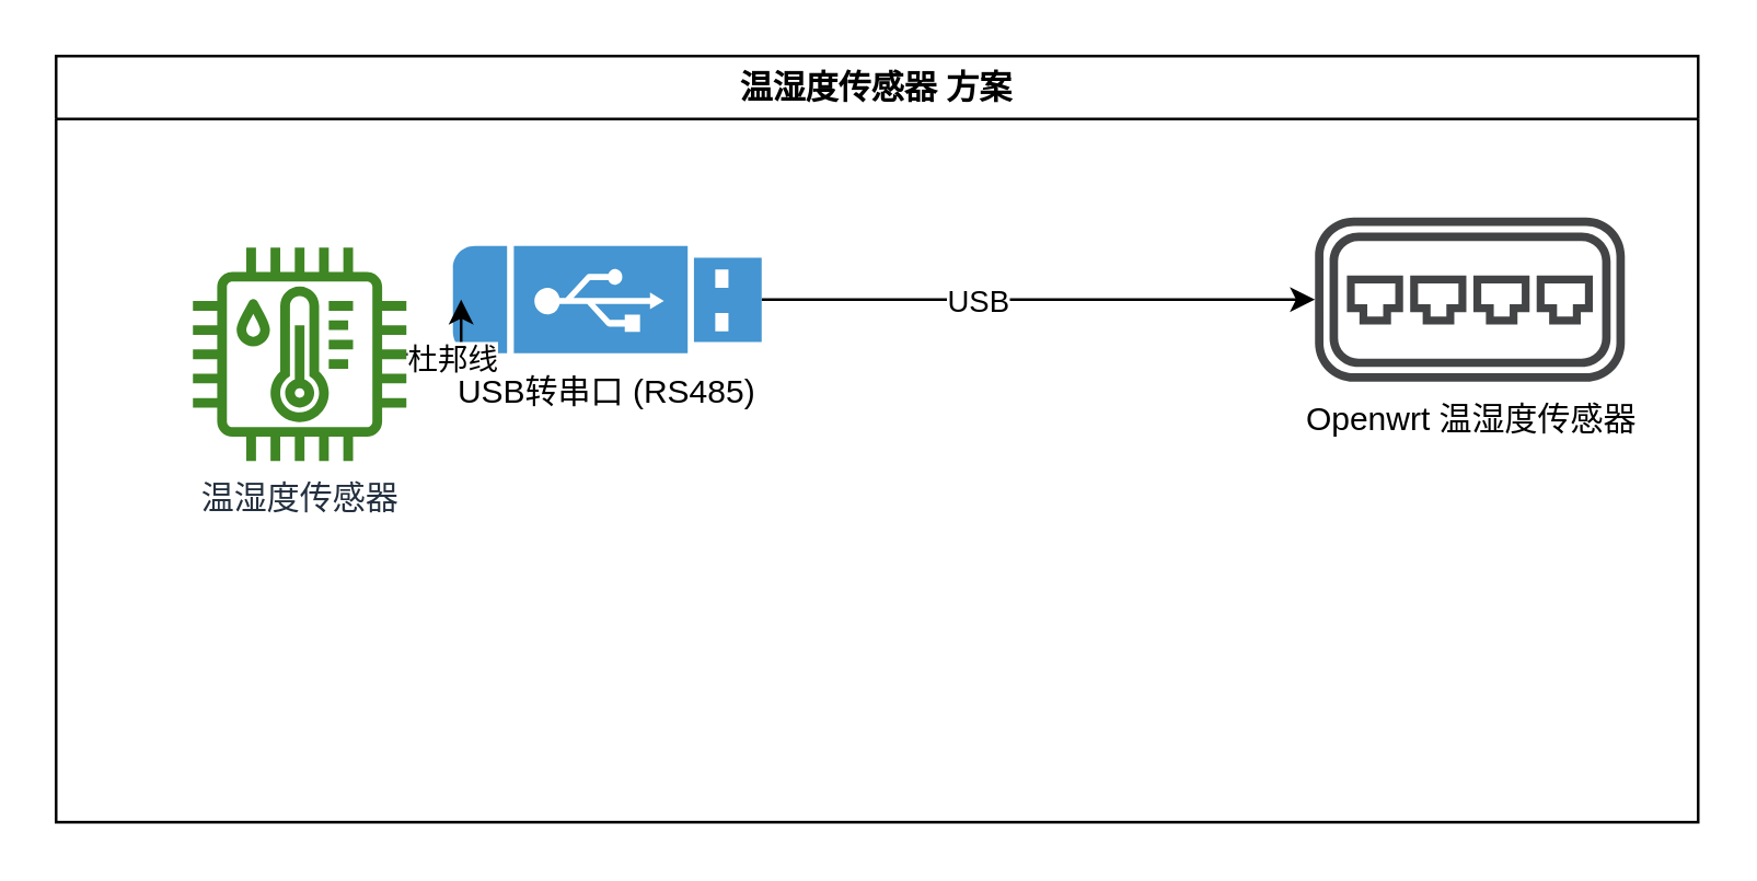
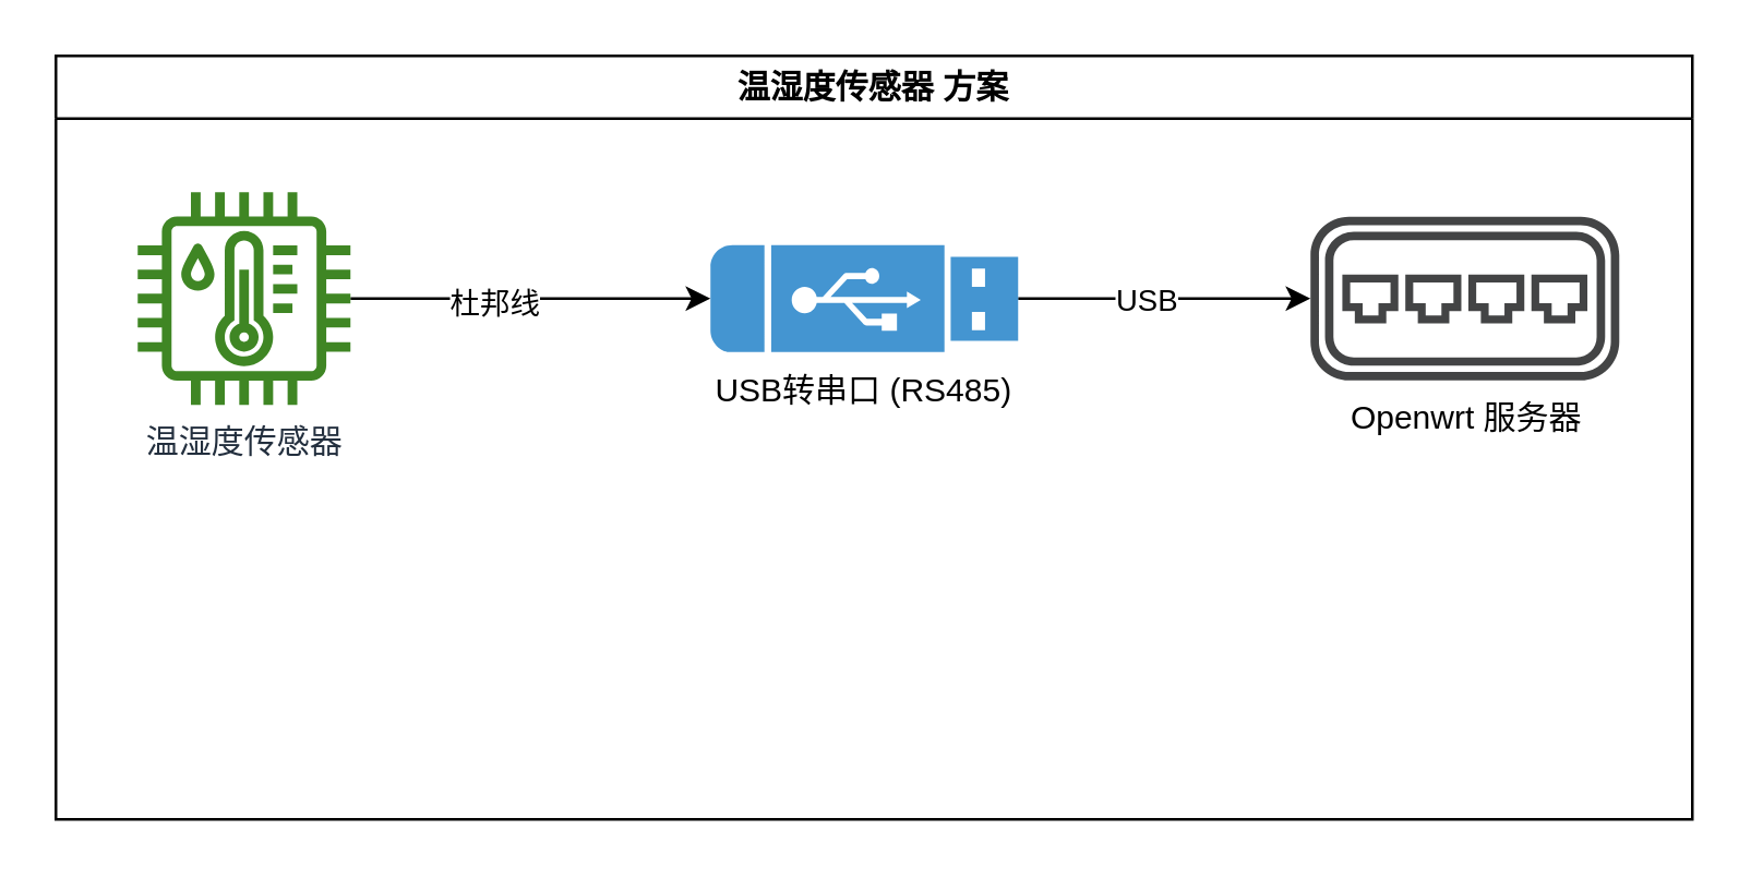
  <mxCell id="0" />
  <mxCell id="1" parent="0" />
- <mxCell id="2" value="Openwrt 温湿度传感器" style="sketch=0;pointerEvents=1;shadow=0;dashed=0;html=1;strokeColor=none;fillColor=#434445;aspect=fixed;labelPosition=center;verticalLabelPosition=bottom;verticalAlign=top;align=center;outlineConnect=0;shape=mxgraph.vvd.virtual_switch;" parent="1" vertex="1"><mxGeometry x="480" y="79" width="113.21" height="60" as="geometry" /></mxCell>
+ <mxCell id="2" value="Openwrt 服务器" style="sketch=0;pointerEvents=1;shadow=0;dashed=0;html=1;strokeColor=none;fillColor=#434445;aspect=fixed;labelPosition=center;verticalLabelPosition=bottom;verticalAlign=top;align=center;outlineConnect=0;shape=mxgraph.vvd.virtual_switch;" parent="1" vertex="1"><mxGeometry x="480" y="79" width="113.21" height="60" as="geometry" /></mxCell>
  <mxCell id="3" value="" style="edgeStyle=orthogonalEdgeStyle;rounded=0;orthogonalLoop=1;jettySize=auto;html=1;" parent="1" source="5" target="2" edge="1"><mxGeometry relative="1" as="geometry" /></mxCell>
  <mxCell id="4" value="USB" style="edgeLabel;html=1;align=center;verticalAlign=middle;resizable=0;points=[];" parent="3" vertex="1" connectable="0"><mxGeometry x="-0.325" relative="1" as="geometry"><mxPoint x="11" as="offset" /></mxGeometry></mxCell>
- <mxCell id="5" value="USB转串口 (RS485)" style="pointerEvents=1;shadow=0;dashed=0;html=1;strokeColor=none;fillColor=#4495D1;labelPosition=center;verticalLabelPosition=bottom;verticalAlign=top;align=center;outlineConnect=0;shape=mxgraph.veeam.usb;" parent="1" vertex="1"><mxGeometry x="165" y="89.4" width="112.8" height="39.2" as="geometry" /></mxCell>
+ <mxCell id="5" value="USB转串口 (RS485)" style="pointerEvents=1;shadow=0;dashed=0;html=1;strokeColor=none;fillColor=#4495D1;labelPosition=center;verticalLabelPosition=bottom;verticalAlign=top;align=center;outlineConnect=0;shape=mxgraph.veeam.usb;" parent="1" vertex="1"><mxGeometry x="260" y="89.4" width="112.8" height="39.2" as="geometry" /></mxCell>
  <mxCell id="6" style="edgeStyle=orthogonalEdgeStyle;rounded=0;orthogonalLoop=1;jettySize=auto;html=1;" parent="1" source="8" target="5" edge="1"><mxGeometry relative="1" as="geometry" /></mxCell>
  <mxCell id="7" value="杜邦线" style="edgeLabel;html=1;align=center;verticalAlign=middle;resizable=0;points=[];" parent="6" vertex="1" connectable="0"><mxGeometry x="-0.212" y="-1" relative="1" as="geometry"><mxPoint as="offset" /></mxGeometry></mxCell>
- <mxCell id="8" value="温湿度传感器" style="sketch=0;outlineConnect=0;fontColor=#232F3E;gradientColor=none;fillColor=#3F8624;strokeColor=none;dashed=0;verticalLabelPosition=bottom;verticalAlign=top;align=center;html=1;fontSize=12;fontStyle=0;aspect=fixed;pointerEvents=1;shape=mxgraph.aws4.iot_thing_temperature_humidity_sensor;" parent="1" vertex="1"><mxGeometry x="70" y="90" width="78" height="78" as="geometry" /></mxCell>
+ <mxCell id="8" value="温湿度传感器" style="sketch=0;outlineConnect=0;fontColor=#232F3E;gradientColor=none;fillColor=#3F8624;strokeColor=none;dashed=0;verticalLabelPosition=bottom;verticalAlign=top;align=center;html=1;fontSize=12;fontStyle=0;aspect=fixed;pointerEvents=1;shape=mxgraph.aws4.iot_thing_temperature_humidity_sensor;" parent="1" vertex="1"><mxGeometry x="50" y="70" width="78" height="78" as="geometry" /></mxCell>
  <mxCell id="9" value="温湿度传感器 方案" style="swimlane;whiteSpace=wrap;html=1;" parent="1" vertex="1"><mxGeometry x="20" y="20" width="600" height="280" as="geometry" /></mxCell>
